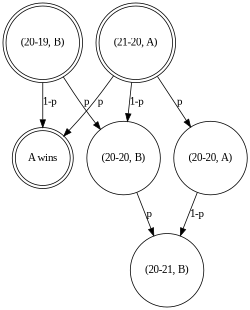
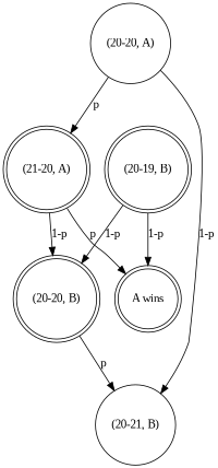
  digraph {
    fontname="Liberation Serif"
    rankdir=TB
    node [fontname="Liberation Serif" shape=doublecircle]
    edge [fontname="Liberation Serif"]
    n1 [label="(20-19, B)"]
-   n2 [label="(20-20, B)" shape=circle]
+   n2 [label="(20-20, B)"]
    n3 [label="A wins"]
    n4 [label="(20-21, B)" shape=circle]
    n5 [label="(21-20, A)"]
    n6 [label="(20-20, A)" shape=circle]
-   n1 -> n2 [label=p]
+   n1 -> n2 [label="1-p"]
    n1 -> n3 [label="1-p"]
    n2 -> n4 [label=p]
    n5 -> n2 [label="1-p"]
    n5 -> n3 [label=p]
    n6 -> n4 [label="1-p"]
-   n5 -> n6 [label=p]
+   n6 -> n5 [label=p]
  }
